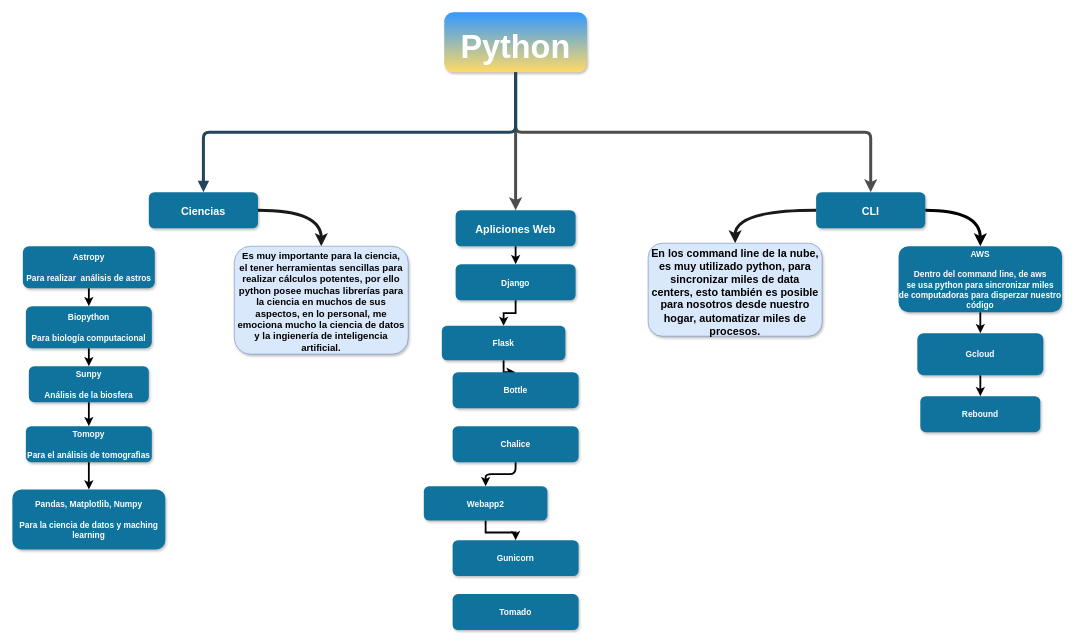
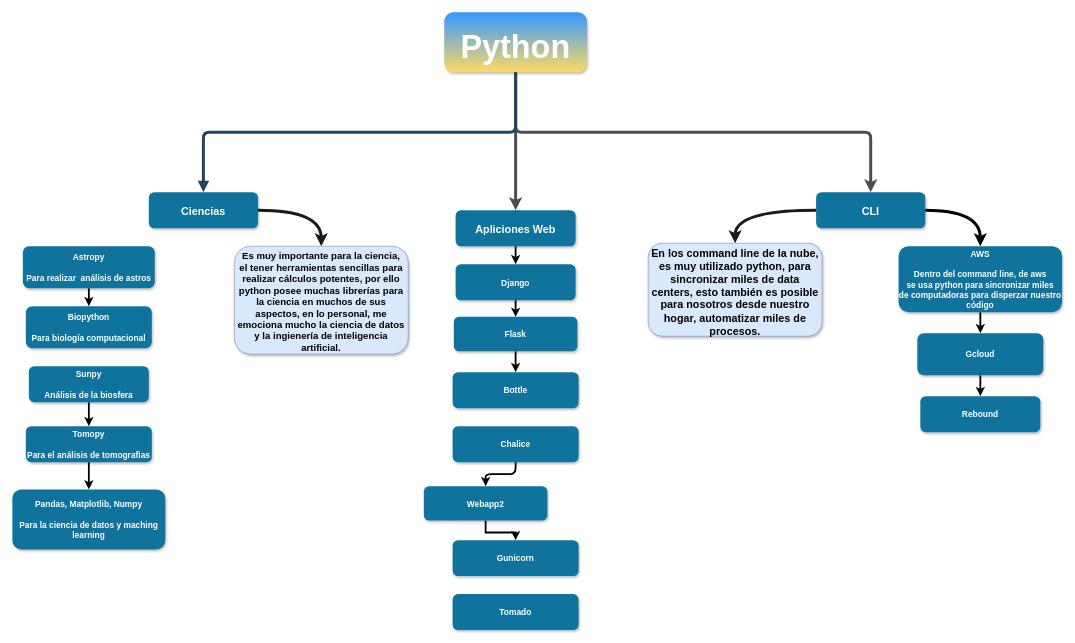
  <mxCell id="0" />
  <mxCell id="1" parent="0" />
  <mxCell id="2" style="edgeStyle=orthogonalEdgeStyle;orthogonalLoop=1;jettySize=auto;html=1;exitX=0.5;exitY=1;exitDx=0;exitDy=0;entryX=0.5;entryY=0;entryDx=0;entryDy=0;fontSize=18;strokeWidth=5;rounded=1;strokeColor=#4D4D4D;" edge="1" parent="1" source="4" target="18"><mxGeometry relative="1" as="geometry" /></mxCell>
  <mxCell id="3" style="edgeStyle=orthogonalEdgeStyle;rounded=1;orthogonalLoop=1;jettySize=auto;html=1;fontSize=18;strokeWidth=5;strokeColor=#4D4D4D;" edge="1" parent="1" source="4" target="25"><mxGeometry relative="1" as="geometry"><mxPoint x="859" y="400" as="targetPoint" /></mxGeometry></mxCell>
  <mxCell id="4" value="Python" style="rounded=1;strokeColor=none;shadow=1;fontStyle=1;fontColor=#FFFFFF;fontSize=54;gradientColor=#FFD966;fillColor=#3399FF;" parent="1" vertex="1"><mxGeometry x="740" y="20" width="238" height="100" as="geometry" /></mxCell>
  <mxCell id="5" style="edgeStyle=orthogonalEdgeStyle;orthogonalLoop=1;jettySize=auto;html=1;fontSize=18;strokeWidth=5;curved=1;exitX=1;exitY=0.5;exitDx=0;exitDy=0;strokeColor=#1A1A1A;" edge="1" parent="1" source="6" target="37"><mxGeometry relative="1" as="geometry"><mxPoint x="490" y="440" as="targetPoint" /></mxGeometry></mxCell>
  <mxCell id="6" value="Ciencias" style="rounded=1;fillColor=#10739E;strokeColor=none;shadow=1;gradientColor=none;fontStyle=1;fontColor=#FFFFFF;fontSize=18;" parent="1" vertex="1"><mxGeometry x="247.5" y="320" width="182" height="60" as="geometry" /></mxCell>
  <mxCell id="7" style="edgeStyle=orthogonalEdgeStyle;rounded=0;orthogonalLoop=1;jettySize=auto;html=1;exitX=0.5;exitY=1;exitDx=0;exitDy=0;fontSize=54;strokeWidth=3;" edge="1" parent="1" source="8" target="11"><mxGeometry relative="1" as="geometry" /></mxCell>
  <mxCell id="8" value="Astropy&#10;&#10;Para realizar  análisis de astros" style="rounded=1;fillColor=#10739E;strokeColor=none;shadow=1;gradientColor=none;fontStyle=1;fontColor=#FFFFFF;fontSize=14;" parent="1" vertex="1"><mxGeometry x="37.5" y="410" width="220" height="70" as="geometry" /></mxCell>
  <mxCell id="9" value="" style="edgeStyle=elbowEdgeStyle;elbow=vertical;strokeWidth=5;endArrow=block;endFill=1;fontStyle=1;strokeColor=#23445D;entryX=0.5;entryY=0;entryDx=0;entryDy=0;" parent="1" source="4" target="6" edge="1"><mxGeometry x="22" y="165.5" width="100" height="100" as="geometry"><mxPoint x="102" y="275.5" as="sourcePoint" /><mxPoint x="862" y="380" as="targetPoint" /></mxGeometry></mxCell>
- <mxCell id="10" style="edgeStyle=orthogonalEdgeStyle;rounded=0;orthogonalLoop=1;jettySize=auto;html=1;entryX=0.5;entryY=0;entryDx=0;entryDy=0;fontSize=54;strokeWidth=3;" edge="1" parent="1" source="11" target="13"><mxGeometry relative="1" as="geometry" /></mxCell>
  <mxCell id="11" value="Biopython&#10;&#10;Para biología computacional" style="rounded=1;fillColor=#10739E;strokeColor=none;shadow=1;gradientColor=none;fontStyle=1;fontColor=#FFFFFF;fontSize=14;" vertex="1" parent="1"><mxGeometry x="42.5" y="510" width="210" height="70" as="geometry" /></mxCell>
  <mxCell id="12" style="edgeStyle=orthogonalEdgeStyle;rounded=0;orthogonalLoop=1;jettySize=auto;html=1;entryX=0.5;entryY=0;entryDx=0;entryDy=0;fontSize=54;strokeWidth=3;" edge="1" parent="1" source="13" target="15"><mxGeometry relative="1" as="geometry" /></mxCell>
  <mxCell id="13" value="Sunpy&#10;&#10;Análisis de la biosfera" style="rounded=1;fillColor=#10739E;strokeColor=none;shadow=1;gradientColor=none;fontStyle=1;fontColor=#FFFFFF;fontSize=14;" vertex="1" parent="1"><mxGeometry x="47.5" y="610" width="200" height="60" as="geometry" /></mxCell>
  <mxCell id="14" style="edgeStyle=orthogonalEdgeStyle;rounded=0;orthogonalLoop=1;jettySize=auto;html=1;fontSize=54;strokeWidth=3;" edge="1" parent="1" source="15" target="16"><mxGeometry relative="1" as="geometry"><mxPoint x="147.5" y="805.5" as="targetPoint" /></mxGeometry></mxCell>
  <mxCell id="15" value="Tomopy&#10;&#10;Para el análisis de tomografìas" style="rounded=1;fillColor=#10739E;strokeColor=none;shadow=1;gradientColor=none;fontStyle=1;fontColor=#FFFFFF;fontSize=14;" vertex="1" parent="1"><mxGeometry x="42.5" y="710" width="210" height="60" as="geometry" /></mxCell>
  <mxCell id="16" value="Pandas, Matplotlib, Numpy&#10;&#10;Para la ciencia de datos y maching &#10;learning" style="rounded=1;fillColor=#10739E;strokeColor=none;shadow=1;gradientColor=none;fontStyle=1;fontColor=#FFFFFF;fontSize=14;" vertex="1" parent="1"><mxGeometry x="20" y="815.5" width="255" height="100" as="geometry" /></mxCell>
  <mxCell id="17" style="edgeStyle=orthogonalEdgeStyle;curved=1;orthogonalLoop=1;jettySize=auto;html=1;entryX=0.5;entryY=0;entryDx=0;entryDy=0;fontSize=18;strokeWidth=5;exitX=1;exitY=0.5;exitDx=0;exitDy=0;" edge="1" parent="1" source="18" target="20"><mxGeometry relative="1" as="geometry" /></mxCell>
  <mxCell id="18" value="CLI" style="rounded=1;fillColor=#10739E;strokeColor=none;shadow=1;gradientColor=none;fontStyle=1;fontColor=#FFFFFF;fontSize=18;" vertex="1" parent="1"><mxGeometry x="1360" y="320" width="182" height="60" as="geometry" /></mxCell>
  <mxCell id="19" style="edgeStyle=orthogonalEdgeStyle;rounded=0;orthogonalLoop=1;jettySize=auto;html=1;exitX=0.5;exitY=1;exitDx=0;exitDy=0;fontSize=54;strokeWidth=3;" edge="1" parent="1" source="20" target="22"><mxGeometry relative="1" as="geometry" /></mxCell>
  <mxCell id="20" value="AWS&#10;&#10;Dentro del command line, de aws&#10;se usa python para sincronizar miles&#10;de computadoras para disperzar nuestro&#10;código" style="rounded=1;fillColor=#10739E;strokeColor=none;shadow=1;gradientColor=none;fontStyle=1;fontColor=#FFFFFF;fontSize=14;" vertex="1" parent="1"><mxGeometry x="1497.5" y="410" width="272.5" height="110" as="geometry" /></mxCell>
  <mxCell id="21" style="edgeStyle=orthogonalEdgeStyle;rounded=0;orthogonalLoop=1;jettySize=auto;html=1;entryX=0.5;entryY=0;entryDx=0;entryDy=0;fontSize=54;strokeWidth=3;" edge="1" parent="1" source="22" target="23"><mxGeometry relative="1" as="geometry"><mxPoint x="1647.5" y="650" as="sourcePoint" /></mxGeometry></mxCell>
  <mxCell id="22" value="Gcloud" style="rounded=1;fillColor=#10739E;strokeColor=none;shadow=1;gradientColor=none;fontStyle=1;fontColor=#FFFFFF;fontSize=14;" vertex="1" parent="1"><mxGeometry x="1528.75" y="555" width="210" height="70" as="geometry" /></mxCell>
  <mxCell id="23" value="Rebound" style="rounded=1;fillColor=#10739E;strokeColor=none;shadow=1;gradientColor=none;fontStyle=1;fontColor=#FFFFFF;fontSize=14;" vertex="1" parent="1"><mxGeometry x="1533.75" y="660" width="200" height="60" as="geometry" /></mxCell>
  <mxCell id="24" style="edgeStyle=orthogonalEdgeStyle;rounded=1;orthogonalLoop=1;jettySize=auto;html=1;fontSize=18;strokeWidth=3;" edge="1" parent="1" source="25" target="27"><mxGeometry relative="1" as="geometry" /></mxCell>
  <mxCell id="25" value="Apliciones Web" style="rounded=1;fillColor=#10739E;strokeColor=none;shadow=1;gradientColor=none;fontStyle=1;fontColor=#FFFFFF;fontSize=18;" vertex="1" parent="1"><mxGeometry x="759" y="350" width="200" height="60" as="geometry" /></mxCell>
  <mxCell id="26" style="edgeStyle=orthogonalEdgeStyle;rounded=0;orthogonalLoop=1;jettySize=auto;html=1;entryX=0.5;entryY=0;entryDx=0;entryDy=0;fontSize=54;strokeWidth=3;" edge="1" parent="1" source="27" target="29"><mxGeometry relative="1" as="geometry" /></mxCell>
  <mxCell id="27" value="Django" style="rounded=1;fillColor=#10739E;strokeColor=none;shadow=1;gradientColor=none;fontStyle=1;fontColor=#FFFFFF;fontSize=14;" vertex="1" parent="1"><mxGeometry x="759" y="440" width="200" height="60" as="geometry" /></mxCell>
  <mxCell id="28" style="edgeStyle=orthogonalEdgeStyle;rounded=0;orthogonalLoop=1;jettySize=auto;html=1;fontSize=54;strokeWidth=3;" edge="1" parent="1" source="29" target="32"><mxGeometry relative="1" as="geometry"><mxPoint x="850.5" y="660" as="targetPoint" /></mxGeometry></mxCell>
- <mxCell id="29" value="Flask" style="rounded=1;fillColor=#10739E;strokeColor=none;shadow=1;gradientColor=none;fontStyle=1;fontColor=#FFFFFF;fontSize=14;" vertex="1" parent="1"><mxGeometry x="736" y="542.75" width="206" height="57.25" as="geometry" /></mxCell>
+ <mxCell id="29" value="Flask" style="rounded=1;fillColor=#10739E;strokeColor=none;shadow=1;gradientColor=none;fontStyle=1;fontColor=#FFFFFF;fontSize=14;" vertex="1" parent="1"><mxGeometry x="756" y="527.75" width="206" height="57.25" as="geometry" /></mxCell>
  <mxCell id="30" style="edgeStyle=orthogonalEdgeStyle;rounded=1;orthogonalLoop=1;jettySize=auto;html=1;fontSize=18;strokeWidth=3;" edge="1" parent="1" source="31" target="34"><mxGeometry relative="1" as="geometry" /></mxCell>
  <mxCell id="31" value="Chalice" style="rounded=1;fillColor=#10739E;strokeColor=none;shadow=1;gradientColor=none;fontStyle=1;fontColor=#FFFFFF;fontSize=14;" vertex="1" parent="1"><mxGeometry x="754" y="710" width="210" height="60" as="geometry" /></mxCell>
  <mxCell id="32" value="Bottle" style="rounded=1;fillColor=#10739E;strokeColor=none;shadow=1;gradientColor=none;fontStyle=1;fontColor=#FFFFFF;fontSize=14;" vertex="1" parent="1"><mxGeometry x="754" y="620" width="210" height="60" as="geometry" /></mxCell>
  <mxCell id="33" style="edgeStyle=orthogonalEdgeStyle;rounded=0;orthogonalLoop=1;jettySize=auto;html=1;fontSize=54;strokeWidth=3;" edge="1" parent="1" source="34" target="36"><mxGeometry relative="1" as="geometry"><mxPoint x="848.5" y="952.25" as="targetPoint" /></mxGeometry></mxCell>
  <mxCell id="34" value="Webapp2" style="rounded=1;fillColor=#10739E;strokeColor=none;shadow=1;gradientColor=none;fontStyle=1;fontColor=#FFFFFF;fontSize=14;" vertex="1" parent="1"><mxGeometry x="706" y="810" width="206" height="57.25" as="geometry" /></mxCell>
  <mxCell id="35" value="Tomado" style="rounded=1;fillColor=#10739E;strokeColor=none;shadow=1;gradientColor=none;fontStyle=1;fontColor=#FFFFFF;fontSize=14;" vertex="1" parent="1"><mxGeometry x="754" y="990" width="210" height="60" as="geometry" /></mxCell>
  <mxCell id="36" value="Gunicorn" style="rounded=1;fillColor=#10739E;strokeColor=none;shadow=1;gradientColor=none;fontStyle=1;fontColor=#FFFFFF;fontSize=14;" vertex="1" parent="1"><mxGeometry x="754" y="900" width="210" height="60" as="geometry" /></mxCell>
  <mxCell id="37" value="Es muy importante para la ciencia,&#10;el tener herramientas sencillas para realizar cálculos potentes, por ello python posee muchas librerías para la ciencia en muchos de sus aspectos, en lo personal, me emociona mucho la ciencia de datos y la ingienería de inteligencia artificial." style="rounded=1;fillColor=#dae8fc;strokeColor=#6c8ebf;shadow=1;fontStyle=1;fontSize=16;glass=0;align=center;verticalAlign=top;labelBorderColor=none;whiteSpace=wrap;" vertex="1" parent="1"><mxGeometry x="390" y="410" width="290" height="180" as="geometry" /></mxCell>
  <mxCell id="38" style="edgeStyle=orthogonalEdgeStyle;orthogonalLoop=1;jettySize=auto;html=1;fontSize=18;strokeWidth=5;curved=1;exitX=0;exitY=0.5;exitDx=0;exitDy=0;strokeColor=#1A1A1A;" edge="1" parent="1" target="39" source="18"><mxGeometry relative="1" as="geometry"><mxPoint x="1180" y="435" as="targetPoint" /><mxPoint x="1119.5" y="345" as="sourcePoint" /></mxGeometry></mxCell>
  <mxCell id="39" value="En los command line de la nube, es muy utilizado python, para sincronizar miles de data centers, esto también es posible para nosotros desde nuestro hogar, automatizar miles de procesos." style="rounded=1;fillColor=#dae8fc;strokeColor=#6c8ebf;shadow=1;fontStyle=1;fontSize=18;glass=0;align=center;verticalAlign=top;labelBorderColor=none;whiteSpace=wrap;" vertex="1" parent="1"><mxGeometry x="1080" y="405" width="290" height="155" as="geometry" /></mxCell>
